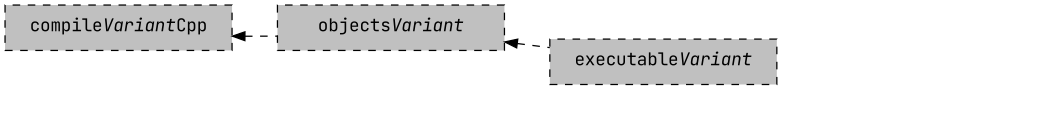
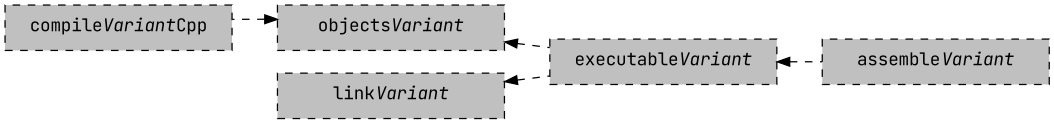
  digraph {
    fontname="JetBrains Mono"
    rankdir=LR
    node [fillcolor=grey fixedsize=true fontname="JetBrains Mono" shape=rectangle style="dashed,filled"]
    edge [dir=back fontname="JetBrains Mono" style=dashed]
    n1 [height=0.5 label=<compile<i>Variant</i>Cpp> width=2.5]
    n2 [height=0.5 label=<objects<i>Variant</i>> width=2.5]
    n3 [height=0.5 label=<executable<i>Variant</i>> width=2.5]
-   n1 -> n2
+   n4 [height=0.5 label=<link<i>Variant</i>> width=2.5]
+   n5 [height=0.5 label=<assemble<i>Variant</i>> width=2.5]
+   n2 -> n1
    n2 -> n3
+   n3 -> n5
+   n4 -> n3
  }
